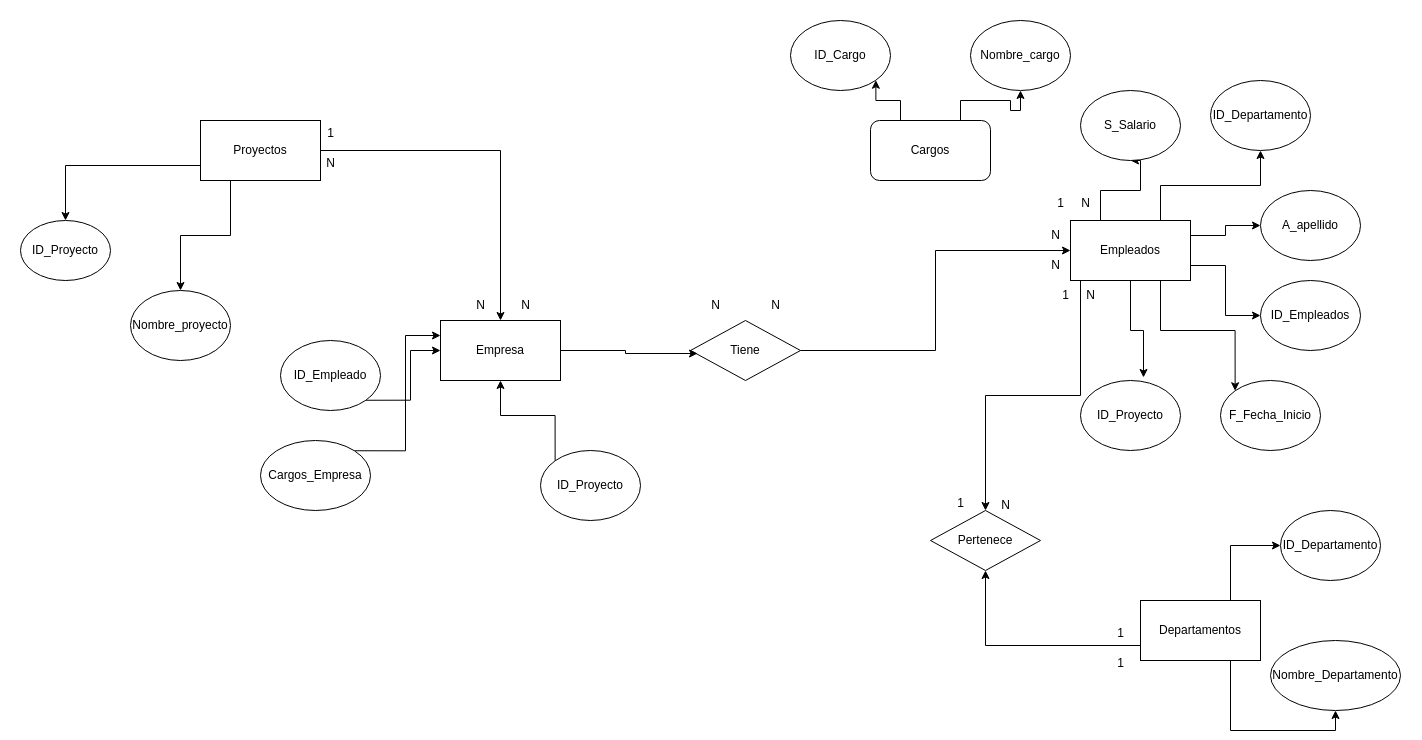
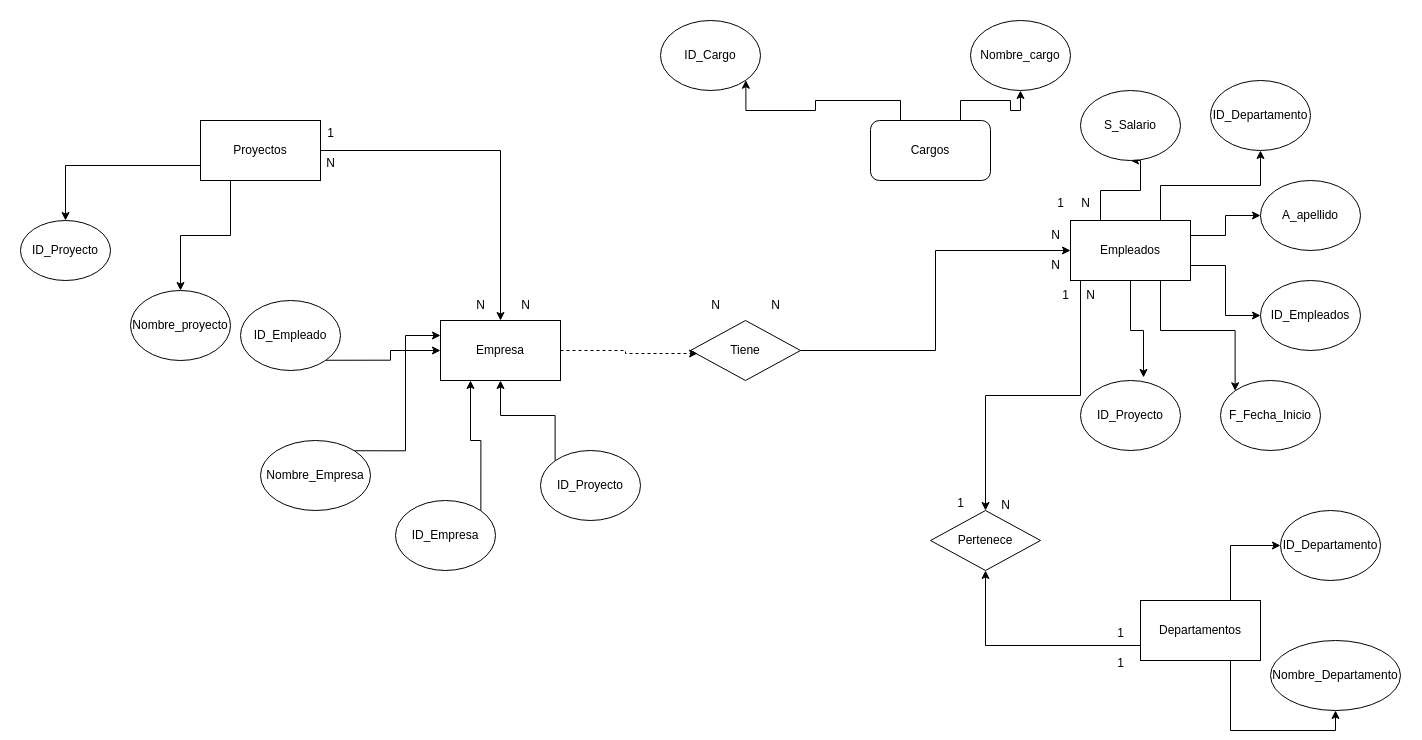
  <mxCell id="0" />
  <mxCell id="1" parent="0" />
  <mxCell id="2" style="edgeStyle=orthogonalEdgeStyle;rounded=0;orthogonalLoop=1;jettySize=auto;html=1;exitX=0;exitY=0.75;exitDx=0;exitDy=0;" edge="1" parent="1" source="5" target="6"><mxGeometry relative="1" as="geometry" /></mxCell>
  <mxCell id="3" style="edgeStyle=orthogonalEdgeStyle;rounded=0;orthogonalLoop=1;jettySize=auto;html=1;exitX=0.25;exitY=1;exitDx=0;exitDy=0;" edge="1" parent="1" source="5" target="7"><mxGeometry relative="1" as="geometry" /></mxCell>
  <mxCell id="4" style="edgeStyle=orthogonalEdgeStyle;rounded=0;orthogonalLoop=1;jettySize=auto;html=1;exitX=1;exitY=0.5;exitDx=0;exitDy=0;entryX=0.5;entryY=0;entryDx=0;entryDy=0;" edge="1" parent="1" source="5" target="8"><mxGeometry relative="1" as="geometry" /></mxCell>
  <mxCell id="5" value="Proyectos" style="rounded=0;whiteSpace=wrap;html=1;" vertex="1" parent="1"><mxGeometry x="200" y="120" width="120" height="60" as="geometry" /></mxCell>
  <mxCell id="6" value="ID_Proyecto" style="ellipse;whiteSpace=wrap;html=1;" vertex="1" parent="1"><mxGeometry x="20" y="220" width="90" height="60" as="geometry" /></mxCell>
  <mxCell id="7" value="Nombre_proyecto" style="ellipse;whiteSpace=wrap;html=1;" vertex="1" parent="1"><mxGeometry x="130" y="290" width="100" height="70" as="geometry" /></mxCell>
  <mxCell id="8" value="Empresa" style="rounded=0;whiteSpace=wrap;html=1;" vertex="1" parent="1"><mxGeometry x="440" y="320" width="120" height="60" as="geometry" /></mxCell>
  <mxCell id="9" style="edgeStyle=orthogonalEdgeStyle;rounded=0;orthogonalLoop=1;jettySize=auto;html=1;exitX=1;exitY=1;exitDx=0;exitDy=0;entryX=0;entryY=0.5;entryDx=0;entryDy=0;" edge="1" parent="1" source="10" target="8"><mxGeometry relative="1" as="geometry" /></mxCell>
- <mxCell id="10" value="ID_Empleado" style="ellipse;whiteSpace=wrap;html=1;" vertex="1" parent="1"><mxGeometry x="280" y="340" width="100" height="70" as="geometry" /></mxCell>
+ <mxCell id="10" value="ID_Empleado" style="ellipse;whiteSpace=wrap;html=1;" vertex="1" parent="1"><mxGeometry x="240" y="300" width="100" height="70" as="geometry" /></mxCell>
  <mxCell id="11" style="edgeStyle=orthogonalEdgeStyle;rounded=0;orthogonalLoop=1;jettySize=auto;html=1;exitX=1;exitY=0;exitDx=0;exitDy=0;entryX=0;entryY=0.25;entryDx=0;entryDy=0;" edge="1" parent="1" source="12" target="8"><mxGeometry relative="1" as="geometry" /></mxCell>
- <mxCell id="12" value="Cargos_Empresa" style="ellipse;whiteSpace=wrap;html=1;" vertex="1" parent="1"><mxGeometry x="260" y="440" width="110" height="70" as="geometry" /></mxCell>
+ <mxCell id="12" value="Nombre_Empresa" style="ellipse;whiteSpace=wrap;html=1;" vertex="1" parent="1"><mxGeometry x="260" y="440" width="110" height="70" as="geometry" /></mxCell>
+ <mxCell id="13" style="edgeStyle=orthogonalEdgeStyle;rounded=0;orthogonalLoop=1;jettySize=auto;html=1;exitX=1;exitY=0;exitDx=0;exitDy=0;entryX=0.25;entryY=1;entryDx=0;entryDy=0;" edge="1" parent="1" source="14" target="8"><mxGeometry relative="1" as="geometry" /></mxCell>
+ <mxCell id="14" value="ID_Empresa" style="ellipse;whiteSpace=wrap;html=1;" vertex="1" parent="1"><mxGeometry x="395" y="500" width="100" height="70" as="geometry" /></mxCell>
  <mxCell id="15" style="edgeStyle=orthogonalEdgeStyle;rounded=0;orthogonalLoop=1;jettySize=auto;html=1;exitX=0;exitY=0;exitDx=0;exitDy=0;" edge="1" parent="1" source="16" target="8"><mxGeometry relative="1" as="geometry" /></mxCell>
  <mxCell id="16" value="ID_Proyecto" style="ellipse;whiteSpace=wrap;html=1;" vertex="1" parent="1"><mxGeometry x="540" y="450" width="100" height="70" as="geometry" /></mxCell>
  <mxCell id="17" style="edgeStyle=orthogonalEdgeStyle;rounded=0;orthogonalLoop=1;jettySize=auto;html=1;exitX=1;exitY=0.5;exitDx=0;exitDy=0;entryX=0;entryY=0.5;entryDx=0;entryDy=0;" edge="1" parent="1" source="18" target="26"><mxGeometry relative="1" as="geometry"><mxPoint x="930" y="360" as="targetPoint" /></mxGeometry></mxCell>
  <mxCell id="18" value="Tiene" style="rhombus;whiteSpace=wrap;html=1;" vertex="1" parent="1"><mxGeometry x="690" y="320" width="110" height="60" as="geometry" /></mxCell>
- <mxCell id="19" style="edgeStyle=orthogonalEdgeStyle;rounded=0;orthogonalLoop=1;jettySize=auto;html=1;exitX=1;exitY=0.5;exitDx=0;exitDy=0;entryX=0.064;entryY=0.55;entryDx=0;entryDy=0;entryPerimeter=0;" edge="1" parent="1" source="8" target="18"><mxGeometry relative="1" as="geometry" /></mxCell>
+ <mxCell id="19" style="edgeStyle=orthogonalEdgeStyle;rounded=0;orthogonalLoop=1;jettySize=auto;html=1;exitX=1;exitY=0.5;exitDx=0;exitDy=0;entryX=0.064;entryY=0.55;entryDx=0;entryDy=0;entryPerimeter=0;dashed=1;" edge="1" parent="1" source="8" target="18"><mxGeometry relative="1" as="geometry" /></mxCell>
  <mxCell id="20" style="edgeStyle=orthogonalEdgeStyle;rounded=0;orthogonalLoop=1;jettySize=auto;html=1;exitX=0.25;exitY=0;exitDx=0;exitDy=0;entryX=0.5;entryY=1;entryDx=0;entryDy=0;" edge="1" parent="1" source="26" target="36"><mxGeometry relative="1" as="geometry"><Array as="points"><mxPoint x="1100" y="190" /><mxPoint x="1140" y="190" /><mxPoint x="1140" y="160" /></Array></mxGeometry></mxCell>
  <mxCell id="21" style="edgeStyle=orthogonalEdgeStyle;rounded=0;orthogonalLoop=1;jettySize=auto;html=1;exitX=0.75;exitY=0;exitDx=0;exitDy=0;" edge="1" parent="1" source="26" target="32"><mxGeometry relative="1" as="geometry" /></mxCell>
  <mxCell id="22" style="edgeStyle=orthogonalEdgeStyle;rounded=0;orthogonalLoop=1;jettySize=auto;html=1;exitX=1;exitY=0.25;exitDx=0;exitDy=0;entryX=0;entryY=0.5;entryDx=0;entryDy=0;" edge="1" parent="1" source="26" target="33"><mxGeometry relative="1" as="geometry" /></mxCell>
  <mxCell id="23" style="edgeStyle=orthogonalEdgeStyle;rounded=0;orthogonalLoop=1;jettySize=auto;html=1;exitX=1;exitY=0.75;exitDx=0;exitDy=0;entryX=0;entryY=0.5;entryDx=0;entryDy=0;" edge="1" parent="1" source="26" target="34"><mxGeometry relative="1" as="geometry" /></mxCell>
  <mxCell id="24" style="edgeStyle=orthogonalEdgeStyle;rounded=0;orthogonalLoop=1;jettySize=auto;html=1;exitX=0.75;exitY=1;exitDx=0;exitDy=0;entryX=0;entryY=0;entryDx=0;entryDy=0;" edge="1" parent="1" source="26" target="35"><mxGeometry relative="1" as="geometry" /></mxCell>
  <mxCell id="25" style="edgeStyle=orthogonalEdgeStyle;rounded=0;orthogonalLoop=1;jettySize=auto;html=1;exitX=0.25;exitY=1;exitDx=0;exitDy=0;entryX=0.5;entryY=0;entryDx=0;entryDy=0;" edge="1" parent="1" source="26" target="39"><mxGeometry relative="1" as="geometry"><Array as="points"><mxPoint x="1080" y="280" /><mxPoint x="1080" y="395" /><mxPoint x="985" y="395" /></Array></mxGeometry></mxCell>
  <mxCell id="26" value="Empleados" style="rounded=0;whiteSpace=wrap;html=1;" vertex="1" parent="1"><mxGeometry x="1070" y="220" width="120" height="60" as="geometry" /></mxCell>
  <mxCell id="27" style="edgeStyle=orthogonalEdgeStyle;rounded=0;orthogonalLoop=1;jettySize=auto;html=1;exitX=0.25;exitY=0;exitDx=0;exitDy=0;entryX=1;entryY=1;entryDx=0;entryDy=0;" edge="1" parent="1" source="29" target="30"><mxGeometry relative="1" as="geometry" /></mxCell>
  <mxCell id="28" style="edgeStyle=orthogonalEdgeStyle;rounded=0;orthogonalLoop=1;jettySize=auto;html=1;exitX=0.75;exitY=0;exitDx=0;exitDy=0;" edge="1" parent="1" source="29" target="31"><mxGeometry relative="1" as="geometry" /></mxCell>
  <mxCell id="29" value="Cargos" style="rounded=1;whiteSpace=wrap;html=1;" vertex="1" parent="1"><mxGeometry x="870" y="120" width="120" height="60" as="geometry" /></mxCell>
- <mxCell id="30" value="ID_Cargo" style="ellipse;whiteSpace=wrap;html=1;" vertex="1" parent="1"><mxGeometry x="790" y="20" width="100" height="70" as="geometry" /></mxCell>
+ <mxCell id="30" value="ID_Cargo" style="ellipse;whiteSpace=wrap;html=1;" vertex="1" parent="1"><mxGeometry x="660" y="20" width="100" height="70" as="geometry" /></mxCell>
  <mxCell id="31" value="Nombre_cargo" style="ellipse;whiteSpace=wrap;html=1;" vertex="1" parent="1"><mxGeometry x="970" y="20" width="100" height="70" as="geometry" /></mxCell>
  <mxCell id="32" value="ID_Departamento" style="ellipse;whiteSpace=wrap;html=1;" vertex="1" parent="1"><mxGeometry x="1210" y="80" width="100" height="70" as="geometry" /></mxCell>
- <mxCell id="33" value="A_apellido" style="ellipse;whiteSpace=wrap;html=1;" vertex="1" parent="1"><mxGeometry x="1260" y="190" width="100" height="70" as="geometry" /></mxCell>
+ <mxCell id="33" value="A_apellido" style="ellipse;whiteSpace=wrap;html=1;" vertex="1" parent="1"><mxGeometry x="1260" y="180" width="100" height="70" as="geometry" /></mxCell>
  <mxCell id="34" value="ID_Empleados" style="ellipse;whiteSpace=wrap;html=1;" vertex="1" parent="1"><mxGeometry x="1260" y="280" width="100" height="70" as="geometry" /></mxCell>
  <mxCell id="35" value="F_Fecha_Inicio" style="ellipse;whiteSpace=wrap;html=1;" vertex="1" parent="1"><mxGeometry x="1220" y="380" width="100" height="70" as="geometry" /></mxCell>
  <mxCell id="36" value="S_Salario" style="ellipse;whiteSpace=wrap;html=1;" vertex="1" parent="1"><mxGeometry x="1080" y="90" width="100" height="70" as="geometry" /></mxCell>
  <mxCell id="37" value="ID_Proyecto" style="ellipse;whiteSpace=wrap;html=1;" vertex="1" parent="1"><mxGeometry x="1080" y="380" width="100" height="70" as="geometry" /></mxCell>
  <mxCell id="38" style="edgeStyle=orthogonalEdgeStyle;rounded=0;orthogonalLoop=1;jettySize=auto;html=1;exitX=0.5;exitY=1;exitDx=0;exitDy=0;entryX=0.63;entryY=-0.043;entryDx=0;entryDy=0;entryPerimeter=0;" edge="1" parent="1" source="26" target="37"><mxGeometry relative="1" as="geometry" /></mxCell>
  <mxCell id="39" value="Pertenece" style="rhombus;whiteSpace=wrap;html=1;" vertex="1" parent="1"><mxGeometry x="930" y="510" width="110" height="60" as="geometry" /></mxCell>
  <mxCell id="40" style="edgeStyle=orthogonalEdgeStyle;rounded=0;orthogonalLoop=1;jettySize=auto;html=1;exitX=0.75;exitY=0;exitDx=0;exitDy=0;entryX=0;entryY=0.5;entryDx=0;entryDy=0;" edge="1" parent="1" source="43" target="44"><mxGeometry relative="1" as="geometry" /></mxCell>
  <mxCell id="41" style="edgeStyle=orthogonalEdgeStyle;rounded=0;orthogonalLoop=1;jettySize=auto;html=1;exitX=0.75;exitY=1;exitDx=0;exitDy=0;entryX=0.5;entryY=1;entryDx=0;entryDy=0;" edge="1" parent="1" source="43" target="45"><mxGeometry relative="1" as="geometry" /></mxCell>
  <mxCell id="42" style="edgeStyle=orthogonalEdgeStyle;rounded=0;orthogonalLoop=1;jettySize=auto;html=1;exitX=0;exitY=0.75;exitDx=0;exitDy=0;entryX=0.5;entryY=1;entryDx=0;entryDy=0;" edge="1" parent="1" source="43" target="39"><mxGeometry relative="1" as="geometry" /></mxCell>
  <mxCell id="43" value="Departamentos" style="rounded=0;whiteSpace=wrap;html=1;" vertex="1" parent="1"><mxGeometry x="1140" y="600" width="120" height="60" as="geometry" /></mxCell>
  <mxCell id="44" value="ID_Departamento" style="ellipse;whiteSpace=wrap;html=1;" vertex="1" parent="1"><mxGeometry x="1280" y="510" width="100" height="70" as="geometry" /></mxCell>
  <mxCell id="45" value="Nombre_Departamento" style="ellipse;whiteSpace=wrap;html=1;" vertex="1" parent="1"><mxGeometry x="1270" y="640" width="130" height="70" as="geometry" /></mxCell>
  <mxCell id="46" value="1" style="text;html=1;align=center;verticalAlign=middle;resizable=0;points=[];autosize=1;strokeColor=none;fillColor=none;" vertex="1" parent="1"><mxGeometry x="315" y="118" width="30" height="30" as="geometry" /></mxCell>
  <mxCell id="47" value="N" style="text;html=1;align=center;verticalAlign=middle;resizable=0;points=[];autosize=1;strokeColor=none;fillColor=none;" vertex="1" parent="1"><mxGeometry x="315" y="148" width="30" height="30" as="geometry" /></mxCell>
  <mxCell id="48" value="N" style="text;html=1;align=center;verticalAlign=middle;resizable=0;points=[];autosize=1;strokeColor=none;fillColor=none;" vertex="1" parent="1"><mxGeometry x="510" y="290" width="30" height="30" as="geometry" /></mxCell>
  <mxCell id="49" value="N" style="text;html=1;align=center;verticalAlign=middle;resizable=0;points=[];autosize=1;strokeColor=none;fillColor=none;" vertex="1" parent="1"><mxGeometry x="465" y="290" width="30" height="30" as="geometry" /></mxCell>
  <mxCell id="50" value="N" style="text;html=1;align=center;verticalAlign=middle;resizable=0;points=[];autosize=1;strokeColor=none;fillColor=none;" vertex="1" parent="1"><mxGeometry x="700" y="290" width="30" height="30" as="geometry" /></mxCell>
  <mxCell id="51" value="N" style="text;html=1;align=center;verticalAlign=middle;resizable=0;points=[];autosize=1;strokeColor=none;fillColor=none;" vertex="1" parent="1"><mxGeometry x="760" y="290" width="30" height="30" as="geometry" /></mxCell>
  <mxCell id="52" value="N" style="text;html=1;align=center;verticalAlign=middle;resizable=0;points=[];autosize=1;strokeColor=none;fillColor=none;" vertex="1" parent="1"><mxGeometry x="1040" y="220" width="30" height="30" as="geometry" /></mxCell>
  <mxCell id="53" value="N" style="text;html=1;align=center;verticalAlign=middle;resizable=0;points=[];autosize=1;strokeColor=none;fillColor=none;" vertex="1" parent="1"><mxGeometry x="1040" y="250" width="30" height="30" as="geometry" /></mxCell>
  <mxCell id="54" value="1" style="text;html=1;align=center;verticalAlign=middle;resizable=0;points=[];autosize=1;strokeColor=none;fillColor=none;" vertex="1" parent="1"><mxGeometry x="1045" y="188" width="30" height="30" as="geometry" /></mxCell>
  <mxCell id="55" value="N" style="text;html=1;align=center;verticalAlign=middle;resizable=0;points=[];autosize=1;strokeColor=none;fillColor=none;" vertex="1" parent="1"><mxGeometry x="1070" y="188" width="30" height="30" as="geometry" /></mxCell>
  <mxCell id="56" value="N" style="text;html=1;align=center;verticalAlign=middle;resizable=0;points=[];autosize=1;strokeColor=none;fillColor=none;" vertex="1" parent="1"><mxGeometry x="1075" y="280" width="30" height="30" as="geometry" /></mxCell>
  <mxCell id="57" value="1" style="text;html=1;align=center;verticalAlign=middle;resizable=0;points=[];autosize=1;strokeColor=none;fillColor=none;" vertex="1" parent="1"><mxGeometry x="1050" y="280" width="30" height="30" as="geometry" /></mxCell>
  <mxCell id="58" value="N" style="text;html=1;align=center;verticalAlign=middle;resizable=0;points=[];autosize=1;strokeColor=none;fillColor=none;" vertex="1" parent="1"><mxGeometry x="990" y="490" width="30" height="30" as="geometry" /></mxCell>
  <mxCell id="59" value="1" style="text;html=1;align=center;verticalAlign=middle;resizable=0;points=[];autosize=1;strokeColor=none;fillColor=none;" vertex="1" parent="1"><mxGeometry x="945" y="488" width="30" height="30" as="geometry" /></mxCell>
  <mxCell id="60" value="1" style="text;html=1;align=center;verticalAlign=middle;resizable=0;points=[];autosize=1;strokeColor=none;fillColor=none;" vertex="1" parent="1"><mxGeometry x="1105" y="618" width="30" height="30" as="geometry" /></mxCell>
  <mxCell id="61" value="1" style="text;html=1;align=center;verticalAlign=middle;resizable=0;points=[];autosize=1;strokeColor=none;fillColor=none;" vertex="1" parent="1"><mxGeometry x="1105" y="648" width="30" height="30" as="geometry" /></mxCell>
